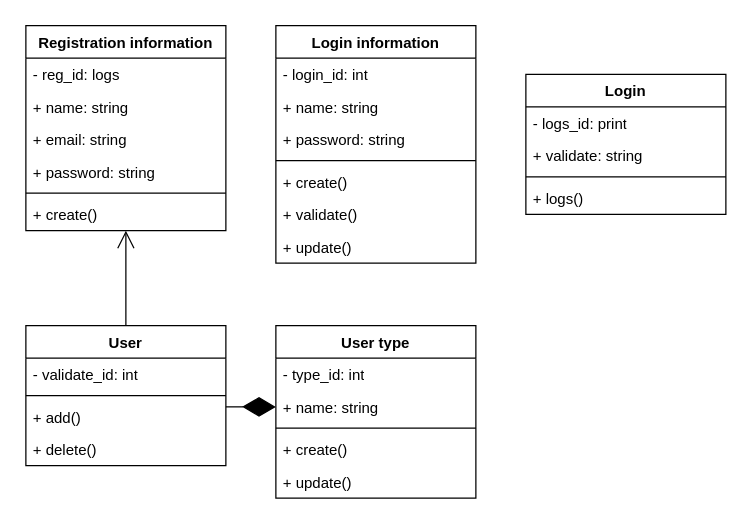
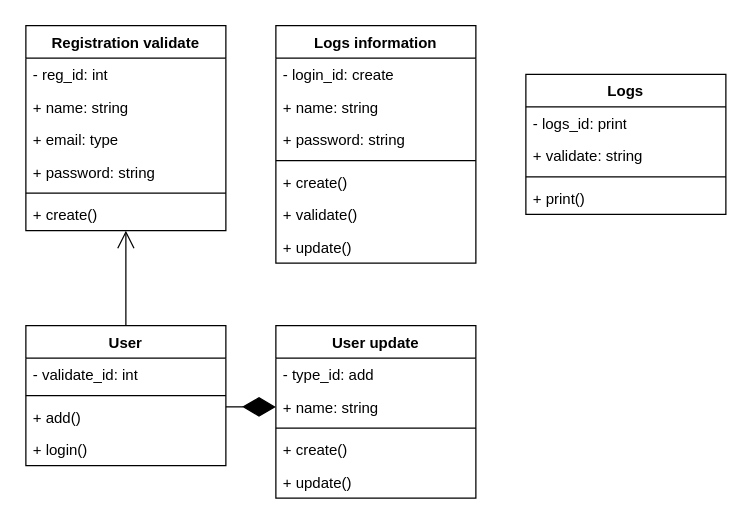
  <mxCell id="0" />
  <mxCell id="1" parent="0" />
- <mxCell id="2" value="Registration information" style="swimlane;fontStyle=1;align=center;verticalAlign=top;childLayout=stackLayout;horizontal=1;startSize=26;horizontalStack=0;resizeParent=1;resizeParentMax=0;resizeLast=0;collapsible=1;marginBottom=0;whiteSpace=wrap;html=1;" vertex="1" parent="1"><mxGeometry x="20" y="20" width="160" height="164" as="geometry" /></mxCell>
- <mxCell id="3" value="- reg_id: logs" style="text;strokeColor=none;fillColor=none;align=left;verticalAlign=top;spacingLeft=4;spacingRight=4;overflow=hidden;rotatable=0;points=[[0,0.5],[1,0.5]];portConstraint=eastwest;whiteSpace=wrap;html=1;" vertex="1" parent="2"><mxGeometry y="26" width="160" height="26" as="geometry" /></mxCell>
+ <mxCell id="2" value="Registration validate" style="swimlane;fontStyle=1;align=center;verticalAlign=top;childLayout=stackLayout;horizontal=1;startSize=26;horizontalStack=0;resizeParent=1;resizeParentMax=0;resizeLast=0;collapsible=1;marginBottom=0;whiteSpace=wrap;html=1;" vertex="1" parent="1"><mxGeometry x="20" y="20" width="160" height="164" as="geometry" /></mxCell>
+ <mxCell id="3" value="- reg_id: int" style="text;strokeColor=none;fillColor=none;align=left;verticalAlign=top;spacingLeft=4;spacingRight=4;overflow=hidden;rotatable=0;points=[[0,0.5],[1,0.5]];portConstraint=eastwest;whiteSpace=wrap;html=1;" vertex="1" parent="2"><mxGeometry y="26" width="160" height="26" as="geometry" /></mxCell>
  <mxCell id="4" value="+ name: string" style="text;strokeColor=none;fillColor=none;align=left;verticalAlign=top;spacingLeft=4;spacingRight=4;overflow=hidden;rotatable=0;points=[[0,0.5],[1,0.5]];portConstraint=eastwest;whiteSpace=wrap;html=1;" vertex="1" parent="2"><mxGeometry y="52" width="160" height="26" as="geometry" /></mxCell>
- <mxCell id="5" value="+ email: string" style="text;strokeColor=none;fillColor=none;align=left;verticalAlign=top;spacingLeft=4;spacingRight=4;overflow=hidden;rotatable=0;points=[[0,0.5],[1,0.5]];portConstraint=eastwest;whiteSpace=wrap;html=1;" vertex="1" parent="2"><mxGeometry y="78" width="160" height="26" as="geometry" /></mxCell>
+ <mxCell id="5" value="+ email: type" style="text;strokeColor=none;fillColor=none;align=left;verticalAlign=top;spacingLeft=4;spacingRight=4;overflow=hidden;rotatable=0;points=[[0,0.5],[1,0.5]];portConstraint=eastwest;whiteSpace=wrap;html=1;" vertex="1" parent="2"><mxGeometry y="78" width="160" height="26" as="geometry" /></mxCell>
  <mxCell id="6" value="+ password: string" style="text;strokeColor=none;fillColor=none;align=left;verticalAlign=top;spacingLeft=4;spacingRight=4;overflow=hidden;rotatable=0;points=[[0,0.5],[1,0.5]];portConstraint=eastwest;whiteSpace=wrap;html=1;" vertex="1" parent="2"><mxGeometry y="104" width="160" height="26" as="geometry" /></mxCell>
  <mxCell id="7" value="" style="line;strokeWidth=1;fillColor=none;align=left;verticalAlign=middle;spacingTop=-1;spacingLeft=3;spacingRight=3;rotatable=0;labelPosition=right;points=[];portConstraint=eastwest;strokeColor=inherit;" vertex="1" parent="2"><mxGeometry y="130" width="160" height="8" as="geometry" /></mxCell>
  <mxCell id="8" value="+ create()" style="text;strokeColor=none;fillColor=none;align=left;verticalAlign=top;spacingLeft=4;spacingRight=4;overflow=hidden;rotatable=0;points=[[0,0.5],[1,0.5]];portConstraint=eastwest;whiteSpace=wrap;html=1;" vertex="1" parent="2"><mxGeometry y="138" width="160" height="26" as="geometry" /></mxCell>
- <mxCell id="9" value="Login information" style="swimlane;fontStyle=1;align=center;verticalAlign=top;childLayout=stackLayout;horizontal=1;startSize=26;horizontalStack=0;resizeParent=1;resizeParentMax=0;resizeLast=0;collapsible=1;marginBottom=0;whiteSpace=wrap;html=1;" vertex="1" parent="1"><mxGeometry x="220" y="20" width="160" height="190" as="geometry" /></mxCell>
- <mxCell id="10" value="- login_id: int" style="text;strokeColor=none;fillColor=none;align=left;verticalAlign=top;spacingLeft=4;spacingRight=4;overflow=hidden;rotatable=0;points=[[0,0.5],[1,0.5]];portConstraint=eastwest;whiteSpace=wrap;html=1;" vertex="1" parent="9"><mxGeometry y="26" width="160" height="26" as="geometry" /></mxCell>
+ <mxCell id="9" value="Logs information" style="swimlane;fontStyle=1;align=center;verticalAlign=top;childLayout=stackLayout;horizontal=1;startSize=26;horizontalStack=0;resizeParent=1;resizeParentMax=0;resizeLast=0;collapsible=1;marginBottom=0;whiteSpace=wrap;html=1;" vertex="1" parent="1"><mxGeometry x="220" y="20" width="160" height="190" as="geometry" /></mxCell>
+ <mxCell id="10" value="- login_id: create" style="text;strokeColor=none;fillColor=none;align=left;verticalAlign=top;spacingLeft=4;spacingRight=4;overflow=hidden;rotatable=0;points=[[0,0.5],[1,0.5]];portConstraint=eastwest;whiteSpace=wrap;html=1;" vertex="1" parent="9"><mxGeometry y="26" width="160" height="26" as="geometry" /></mxCell>
  <mxCell id="11" value="+ name: string" style="text;strokeColor=none;fillColor=none;align=left;verticalAlign=top;spacingLeft=4;spacingRight=4;overflow=hidden;rotatable=0;points=[[0,0.5],[1,0.5]];portConstraint=eastwest;whiteSpace=wrap;html=1;" vertex="1" parent="9"><mxGeometry y="52" width="160" height="26" as="geometry" /></mxCell>
  <mxCell id="12" value="+ password: string" style="text;strokeColor=none;fillColor=none;align=left;verticalAlign=top;spacingLeft=4;spacingRight=4;overflow=hidden;rotatable=0;points=[[0,0.5],[1,0.5]];portConstraint=eastwest;whiteSpace=wrap;html=1;" vertex="1" parent="9"><mxGeometry y="78" width="160" height="26" as="geometry" /></mxCell>
  <mxCell id="13" value="" style="line;strokeWidth=1;fillColor=none;align=left;verticalAlign=middle;spacingTop=-1;spacingLeft=3;spacingRight=3;rotatable=0;labelPosition=right;points=[];portConstraint=eastwest;strokeColor=inherit;" vertex="1" parent="9"><mxGeometry y="104" width="160" height="8" as="geometry" /></mxCell>
  <mxCell id="14" value="+ create()" style="text;strokeColor=none;fillColor=none;align=left;verticalAlign=top;spacingLeft=4;spacingRight=4;overflow=hidden;rotatable=0;points=[[0,0.5],[1,0.5]];portConstraint=eastwest;whiteSpace=wrap;html=1;" vertex="1" parent="9"><mxGeometry y="112" width="160" height="26" as="geometry" /></mxCell>
  <mxCell id="15" value="+ validate()" style="text;strokeColor=none;fillColor=none;align=left;verticalAlign=top;spacingLeft=4;spacingRight=4;overflow=hidden;rotatable=0;points=[[0,0.5],[1,0.5]];portConstraint=eastwest;whiteSpace=wrap;html=1;" vertex="1" parent="9"><mxGeometry y="138" width="160" height="26" as="geometry" /></mxCell>
  <mxCell id="16" value="+ update()" style="text;strokeColor=none;fillColor=none;align=left;verticalAlign=top;spacingLeft=4;spacingRight=4;overflow=hidden;rotatable=0;points=[[0,0.5],[1,0.5]];portConstraint=eastwest;whiteSpace=wrap;html=1;" vertex="1" parent="9"><mxGeometry y="164" width="160" height="26" as="geometry" /></mxCell>
- <mxCell id="17" value="Login" style="swimlane;fontStyle=1;align=center;verticalAlign=top;childLayout=stackLayout;horizontal=1;startSize=26;horizontalStack=0;resizeParent=1;resizeParentMax=0;resizeLast=0;collapsible=1;marginBottom=0;whiteSpace=wrap;html=1;" vertex="1" parent="1"><mxGeometry x="420" y="59" width="160" height="112" as="geometry" /></mxCell>
+ <mxCell id="17" value="Logs" style="swimlane;fontStyle=1;align=center;verticalAlign=top;childLayout=stackLayout;horizontal=1;startSize=26;horizontalStack=0;resizeParent=1;resizeParentMax=0;resizeLast=0;collapsible=1;marginBottom=0;whiteSpace=wrap;html=1;" vertex="1" parent="1"><mxGeometry x="420" y="59" width="160" height="112" as="geometry" /></mxCell>
  <mxCell id="18" value="- logs_id: print" style="text;strokeColor=none;fillColor=none;align=left;verticalAlign=top;spacingLeft=4;spacingRight=4;overflow=hidden;rotatable=0;points=[[0,0.5],[1,0.5]];portConstraint=eastwest;whiteSpace=wrap;html=1;" vertex="1" parent="17"><mxGeometry y="26" width="160" height="26" as="geometry" /></mxCell>
  <mxCell id="19" value="+ validate: string" style="text;strokeColor=none;fillColor=none;align=left;verticalAlign=top;spacingLeft=4;spacingRight=4;overflow=hidden;rotatable=0;points=[[0,0.5],[1,0.5]];portConstraint=eastwest;whiteSpace=wrap;html=1;" vertex="1" parent="17"><mxGeometry y="52" width="160" height="26" as="geometry" /></mxCell>
  <mxCell id="20" value="" style="line;strokeWidth=1;fillColor=none;align=left;verticalAlign=middle;spacingTop=-1;spacingLeft=3;spacingRight=3;rotatable=0;labelPosition=right;points=[];portConstraint=eastwest;strokeColor=inherit;" vertex="1" parent="17"><mxGeometry y="78" width="160" height="8" as="geometry" /></mxCell>
- <mxCell id="21" value="+ logs()" style="text;strokeColor=none;fillColor=none;align=left;verticalAlign=top;spacingLeft=4;spacingRight=4;overflow=hidden;rotatable=0;points=[[0,0.5],[1,0.5]];portConstraint=eastwest;whiteSpace=wrap;html=1;" vertex="1" parent="17"><mxGeometry y="86" width="160" height="26" as="geometry" /></mxCell>
- <mxCell id="22" value="User type" style="swimlane;fontStyle=1;align=center;verticalAlign=top;childLayout=stackLayout;horizontal=1;startSize=26;horizontalStack=0;resizeParent=1;resizeParentMax=0;resizeLast=0;collapsible=1;marginBottom=0;whiteSpace=wrap;html=1;" vertex="1" parent="1"><mxGeometry x="220" y="260" width="160" height="138" as="geometry" /></mxCell>
- <mxCell id="23" value="- type_id: int" style="text;strokeColor=none;fillColor=none;align=left;verticalAlign=top;spacingLeft=4;spacingRight=4;overflow=hidden;rotatable=0;points=[[0,0.5],[1,0.5]];portConstraint=eastwest;whiteSpace=wrap;html=1;" vertex="1" parent="22"><mxGeometry y="26" width="160" height="26" as="geometry" /></mxCell>
+ <mxCell id="21" value="+ print()" style="text;strokeColor=none;fillColor=none;align=left;verticalAlign=top;spacingLeft=4;spacingRight=4;overflow=hidden;rotatable=0;points=[[0,0.5],[1,0.5]];portConstraint=eastwest;whiteSpace=wrap;html=1;" vertex="1" parent="17"><mxGeometry y="86" width="160" height="26" as="geometry" /></mxCell>
+ <mxCell id="22" value="User update" style="swimlane;fontStyle=1;align=center;verticalAlign=top;childLayout=stackLayout;horizontal=1;startSize=26;horizontalStack=0;resizeParent=1;resizeParentMax=0;resizeLast=0;collapsible=1;marginBottom=0;whiteSpace=wrap;html=1;" vertex="1" parent="1"><mxGeometry x="220" y="260" width="160" height="138" as="geometry" /></mxCell>
+ <mxCell id="23" value="- type_id: add" style="text;strokeColor=none;fillColor=none;align=left;verticalAlign=top;spacingLeft=4;spacingRight=4;overflow=hidden;rotatable=0;points=[[0,0.5],[1,0.5]];portConstraint=eastwest;whiteSpace=wrap;html=1;" vertex="1" parent="22"><mxGeometry y="26" width="160" height="26" as="geometry" /></mxCell>
  <mxCell id="24" value="+ name: string" style="text;strokeColor=none;fillColor=none;align=left;verticalAlign=top;spacingLeft=4;spacingRight=4;overflow=hidden;rotatable=0;points=[[0,0.5],[1,0.5]];portConstraint=eastwest;whiteSpace=wrap;html=1;" vertex="1" parent="22"><mxGeometry y="52" width="160" height="26" as="geometry" /></mxCell>
  <mxCell id="25" value="" style="line;strokeWidth=1;fillColor=none;align=left;verticalAlign=middle;spacingTop=-1;spacingLeft=3;spacingRight=3;rotatable=0;labelPosition=right;points=[];portConstraint=eastwest;strokeColor=inherit;" vertex="1" parent="22"><mxGeometry y="78" width="160" height="8" as="geometry" /></mxCell>
  <mxCell id="26" value="+ create()" style="text;strokeColor=none;fillColor=none;align=left;verticalAlign=top;spacingLeft=4;spacingRight=4;overflow=hidden;rotatable=0;points=[[0,0.5],[1,0.5]];portConstraint=eastwest;whiteSpace=wrap;html=1;" vertex="1" parent="22"><mxGeometry y="86" width="160" height="26" as="geometry" /></mxCell>
  <mxCell id="27" value="+ update()" style="text;strokeColor=none;fillColor=none;align=left;verticalAlign=top;spacingLeft=4;spacingRight=4;overflow=hidden;rotatable=0;points=[[0,0.5],[1,0.5]];portConstraint=eastwest;whiteSpace=wrap;html=1;" vertex="1" parent="22"><mxGeometry y="112" width="160" height="26" as="geometry" /></mxCell>
  <mxCell id="28" value="User" style="swimlane;fontStyle=1;align=center;verticalAlign=top;childLayout=stackLayout;horizontal=1;startSize=26;horizontalStack=0;resizeParent=1;resizeParentMax=0;resizeLast=0;collapsible=1;marginBottom=0;whiteSpace=wrap;html=1;" vertex="1" parent="1"><mxGeometry x="20" y="260" width="160" height="112" as="geometry" /></mxCell>
  <mxCell id="29" value="- validate_id: int" style="text;strokeColor=none;fillColor=none;align=left;verticalAlign=top;spacingLeft=4;spacingRight=4;overflow=hidden;rotatable=0;points=[[0,0.5],[1,0.5]];portConstraint=eastwest;whiteSpace=wrap;html=1;" vertex="1" parent="28"><mxGeometry y="26" width="160" height="26" as="geometry" /></mxCell>
  <mxCell id="30" value="" style="line;strokeWidth=1;fillColor=none;align=left;verticalAlign=middle;spacingTop=-1;spacingLeft=3;spacingRight=3;rotatable=0;labelPosition=right;points=[];portConstraint=eastwest;strokeColor=inherit;" vertex="1" parent="28"><mxGeometry y="52" width="160" height="8" as="geometry" /></mxCell>
  <mxCell id="31" value="+ add()" style="text;strokeColor=none;fillColor=none;align=left;verticalAlign=top;spacingLeft=4;spacingRight=4;overflow=hidden;rotatable=0;points=[[0,0.5],[1,0.5]];portConstraint=eastwest;whiteSpace=wrap;html=1;" vertex="1" parent="28"><mxGeometry y="60" width="160" height="26" as="geometry" /></mxCell>
- <mxCell id="32" value="+ delete()" style="text;strokeColor=none;fillColor=none;align=left;verticalAlign=top;spacingLeft=4;spacingRight=4;overflow=hidden;rotatable=0;points=[[0,0.5],[1,0.5]];portConstraint=eastwest;whiteSpace=wrap;html=1;" vertex="1" parent="28"><mxGeometry y="86" width="160" height="26" as="geometry" /></mxCell>
+ <mxCell id="32" value="+ login()" style="text;strokeColor=none;fillColor=none;align=left;verticalAlign=top;spacingLeft=4;spacingRight=4;overflow=hidden;rotatable=0;points=[[0,0.5],[1,0.5]];portConstraint=eastwest;whiteSpace=wrap;html=1;" vertex="1" parent="28"><mxGeometry y="86" width="160" height="26" as="geometry" /></mxCell>
  <mxCell id="33" value="" style="endArrow=open;endFill=0;endSize=12;html=1;rounded=0;exitX=0.5;exitY=0;exitDx=0;exitDy=0;entryX=0.5;entryY=1;entryDx=0;entryDy=0;" edge="1" parent="1" source="28" target="2"><mxGeometry width="160" relative="1" as="geometry"><mxPoint x="180" y="280" as="sourcePoint" /><mxPoint x="340" y="280" as="targetPoint" /></mxGeometry></mxCell>
  <mxCell id="34" value="" style="endArrow=diamondThin;endFill=1;endSize=24;html=1;rounded=0;entryX=0;entryY=0.5;entryDx=0;entryDy=0;exitX=1;exitY=0.192;exitDx=0;exitDy=0;exitPerimeter=0;" edge="1" parent="1" source="31" target="24"><mxGeometry width="160" relative="1" as="geometry"><mxPoint x="190" y="325" as="sourcePoint" /><mxPoint x="340" y="280" as="targetPoint" /></mxGeometry></mxCell>
